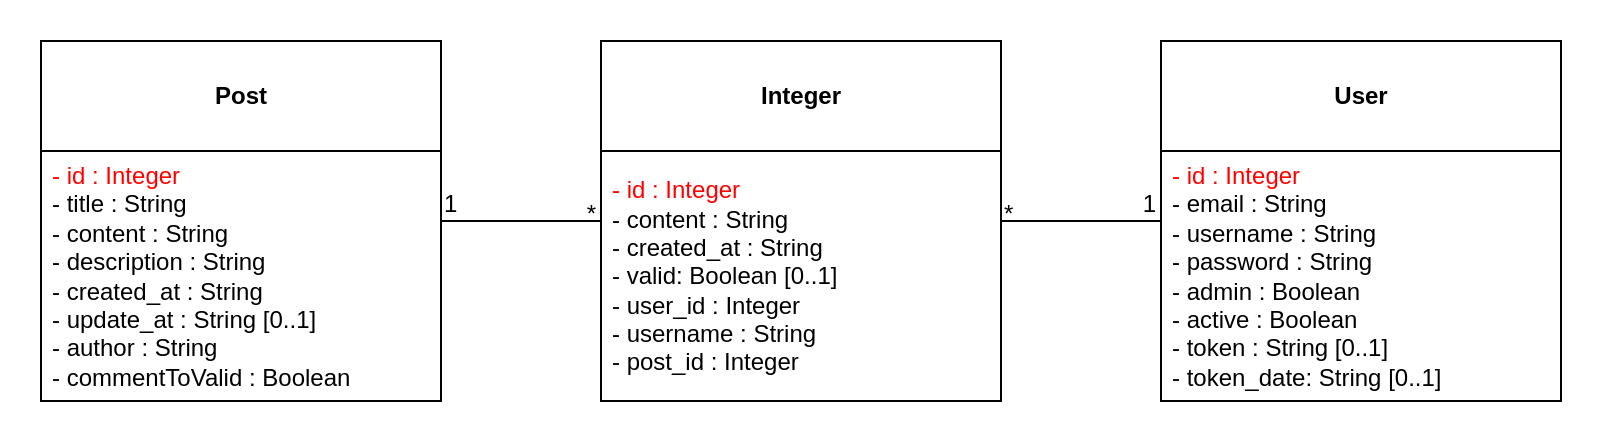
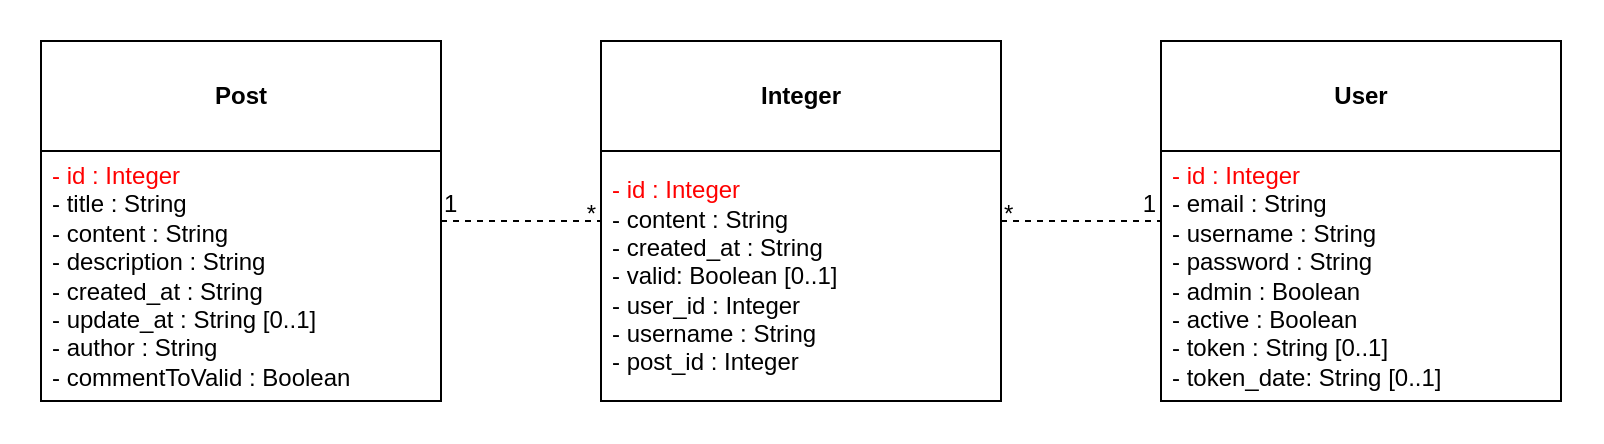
  <mxCell id="0" />
  <mxCell id="1" parent="0" />
- <mxCell id="2" value="" style="endArrow=none;html=1;rounded=0;align=center;verticalAlign=top;endFill=0;labelBackgroundColor=none;strokeWidth=1;" parent="1" source="8" target="10" edge="1"><mxGeometry x="0.091" y="-60" relative="1" as="geometry"><mxPoint x="270" y="-150" as="sourcePoint" /><mxPoint x="310" y="-150" as="targetPoint" /><mxPoint y="1" as="offset" /></mxGeometry></mxCell>
+ <mxCell id="2" value="" style="endArrow=none;html=1;rounded=0;align=center;verticalAlign=top;endFill=0;labelBackgroundColor=none;strokeWidth=1;dashed=1;" parent="1" source="8" target="10" edge="1"><mxGeometry x="0.091" y="-60" relative="1" as="geometry"><mxPoint x="270" y="-150" as="sourcePoint" /><mxPoint x="310" y="-150" as="targetPoint" /><mxPoint y="1" as="offset" /></mxGeometry></mxCell>
  <mxCell id="3" value="1" style="resizable=0;html=1;align=left;verticalAlign=bottom;labelBackgroundColor=none;" parent="2" connectable="0" vertex="1"><mxGeometry x="-1" relative="1" as="geometry"><mxPoint as="offset" /></mxGeometry></mxCell>
  <mxCell id="4" value="*" style="resizable=0;html=1;align=right;verticalAlign=bottom;labelBackgroundColor=none;" parent="2" connectable="0" vertex="1"><mxGeometry x="1" relative="1" as="geometry"><mxPoint x="-2" y="5" as="offset" /></mxGeometry></mxCell>
- <mxCell id="5" value="" style="endArrow=none;html=1;rounded=0;align=center;verticalAlign=top;endFill=0;labelBackgroundColor=none;strokeWidth=1;" parent="1" source="10" target="12" edge="1"><mxGeometry x="0.091" y="-60" relative="1" as="geometry"><mxPoint x="600" y="-130" as="sourcePoint" /><mxPoint x="680" y="-130" as="targetPoint" /><mxPoint y="1" as="offset" /></mxGeometry></mxCell>
+ <mxCell id="5" value="" style="endArrow=none;html=1;rounded=0;align=center;verticalAlign=top;endFill=0;labelBackgroundColor=none;strokeWidth=1;dashed=1;" parent="1" source="10" target="12" edge="1"><mxGeometry x="0.091" y="-60" relative="1" as="geometry"><mxPoint x="600" y="-130" as="sourcePoint" /><mxPoint x="680" y="-130" as="targetPoint" /><mxPoint y="1" as="offset" /></mxGeometry></mxCell>
  <mxCell id="6" value="*" style="resizable=0;html=1;align=left;verticalAlign=bottom;labelBackgroundColor=none;" parent="5" connectable="0" vertex="1"><mxGeometry x="-1" relative="1" as="geometry"><mxPoint y="5" as="offset" /></mxGeometry></mxCell>
  <mxCell id="7" value="1" style="resizable=0;html=1;align=right;verticalAlign=bottom;labelBackgroundColor=none;" parent="5" connectable="0" vertex="1"><mxGeometry x="1" relative="1" as="geometry"><mxPoint x="-2" as="offset" /></mxGeometry></mxCell>
  <mxCell id="8" value="&lt;br&gt;&lt;b&gt;Post&lt;/b&gt;&lt;br&gt;" style="swimlane;fontStyle=0;align=center;verticalAlign=top;childLayout=stackLayout;horizontal=1;startSize=55;horizontalStack=0;resizeParent=1;resizeParentMax=0;resizeLast=0;collapsible=0;marginBottom=0;html=1;" parent="1" vertex="1"><mxGeometry x="20" y="20" width="200" height="180" as="geometry" /></mxCell>
  <mxCell id="9" value="&lt;font color=&quot;#ff0000&quot;&gt;- id : Integer&lt;/font&gt;&lt;br&gt;- title : String&lt;br&gt;- content : String&lt;br&gt;- description : String&lt;br&gt;- created_at : String&lt;br&gt;- update_at : String [0..1]&lt;br&gt;- author : String&lt;br&gt;- commentToValid : Boolean" style="text;html=1;strokeColor=none;fillColor=none;align=left;verticalAlign=middle;spacingLeft=4;spacingRight=4;overflow=hidden;rotatable=0;points=[[0,0.5],[1,0.5]];portConstraint=eastwest;" parent="8" vertex="1"><mxGeometry y="55" width="200" height="125" as="geometry" /></mxCell>
  <mxCell id="10" value="&lt;span style=&quot;font-weight: 700&quot;&gt;&lt;br&gt;Integer&lt;/span&gt;" style="swimlane;fontStyle=0;align=center;verticalAlign=top;childLayout=stackLayout;horizontal=1;startSize=55;horizontalStack=0;resizeParent=1;resizeParentMax=0;resizeLast=0;collapsible=0;marginBottom=0;html=1;" parent="1" vertex="1"><mxGeometry x="300" y="20" width="200" height="180" as="geometry" /></mxCell>
  <mxCell id="11" value="&lt;font color=&quot;#ff0000&quot;&gt;- id : Integer&lt;/font&gt;&lt;br&gt;- content : String&lt;br&gt;- created_at : String&lt;br&gt;- valid: Boolean [0..1]&lt;br&gt;- user_id : Integer&lt;br&gt;- username : String&lt;br&gt;- post_id : Integer" style="text;html=1;strokeColor=none;fillColor=none;align=left;verticalAlign=middle;spacingLeft=4;spacingRight=4;overflow=hidden;rotatable=0;points=[[0,0.5],[1,0.5]];portConstraint=eastwest;" parent="10" vertex="1"><mxGeometry y="55" width="200" height="125" as="geometry" /></mxCell>
  <mxCell id="12" value="&lt;br&gt;&lt;b&gt;User&lt;/b&gt;" style="swimlane;fontStyle=0;align=center;verticalAlign=top;childLayout=stackLayout;horizontal=1;startSize=55;horizontalStack=0;resizeParent=1;resizeParentMax=0;resizeLast=0;collapsible=0;marginBottom=0;html=1;" parent="1" vertex="1"><mxGeometry x="580" y="20" width="200" height="180" as="geometry" /></mxCell>
  <mxCell id="13" value="&lt;font color=&quot;#ff0000&quot;&gt;- id : Integer&lt;/font&gt;&lt;br&gt;- email : String&lt;br&gt;- username : String&lt;br&gt;-&amp;nbsp;password : String&lt;br&gt;- admin : Boolean&lt;br&gt;- active : Boolean&lt;br&gt;- token : String [0..1]&lt;br&gt;- token_date: String [0..1]" style="text;html=1;strokeColor=none;fillColor=none;align=left;verticalAlign=middle;spacingLeft=4;spacingRight=4;overflow=hidden;rotatable=0;points=[[0,0.5],[1,0.5]];portConstraint=eastwest;" parent="12" vertex="1"><mxGeometry y="55" width="200" height="125" as="geometry" /></mxCell>
